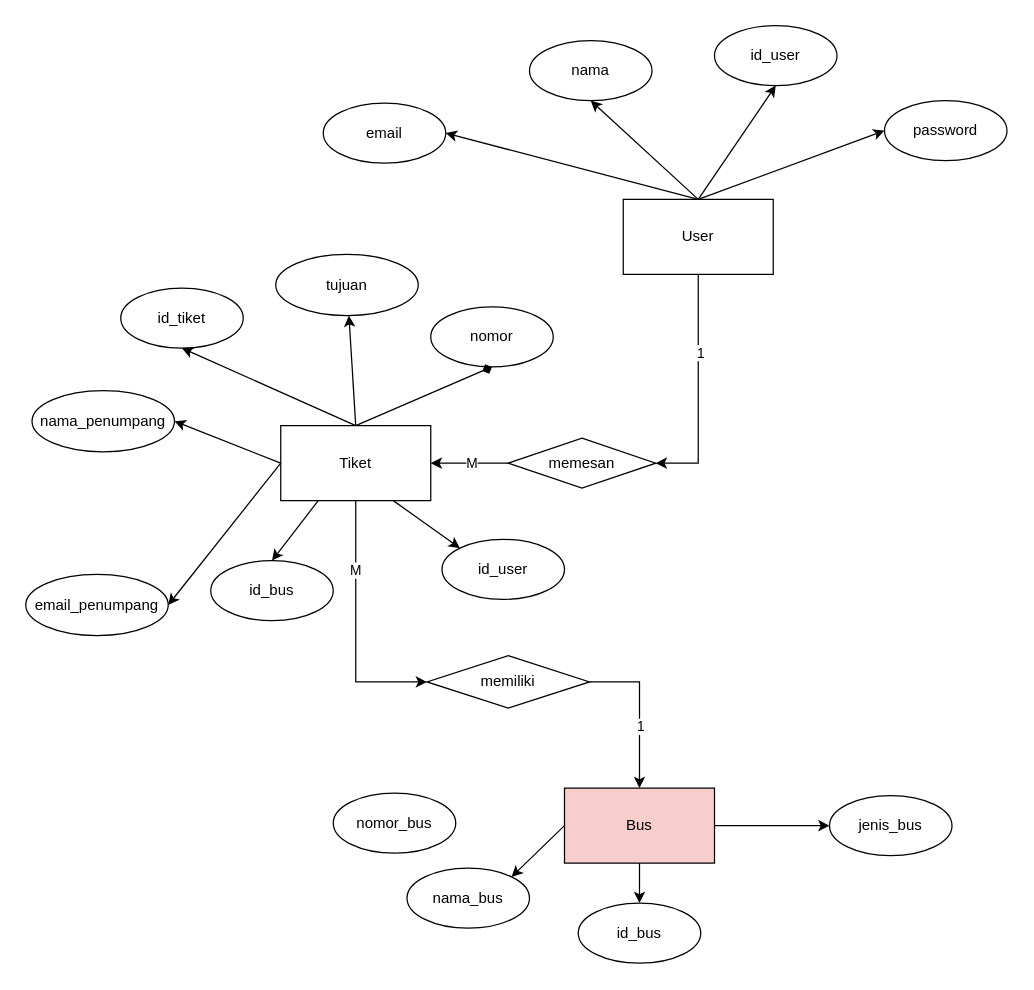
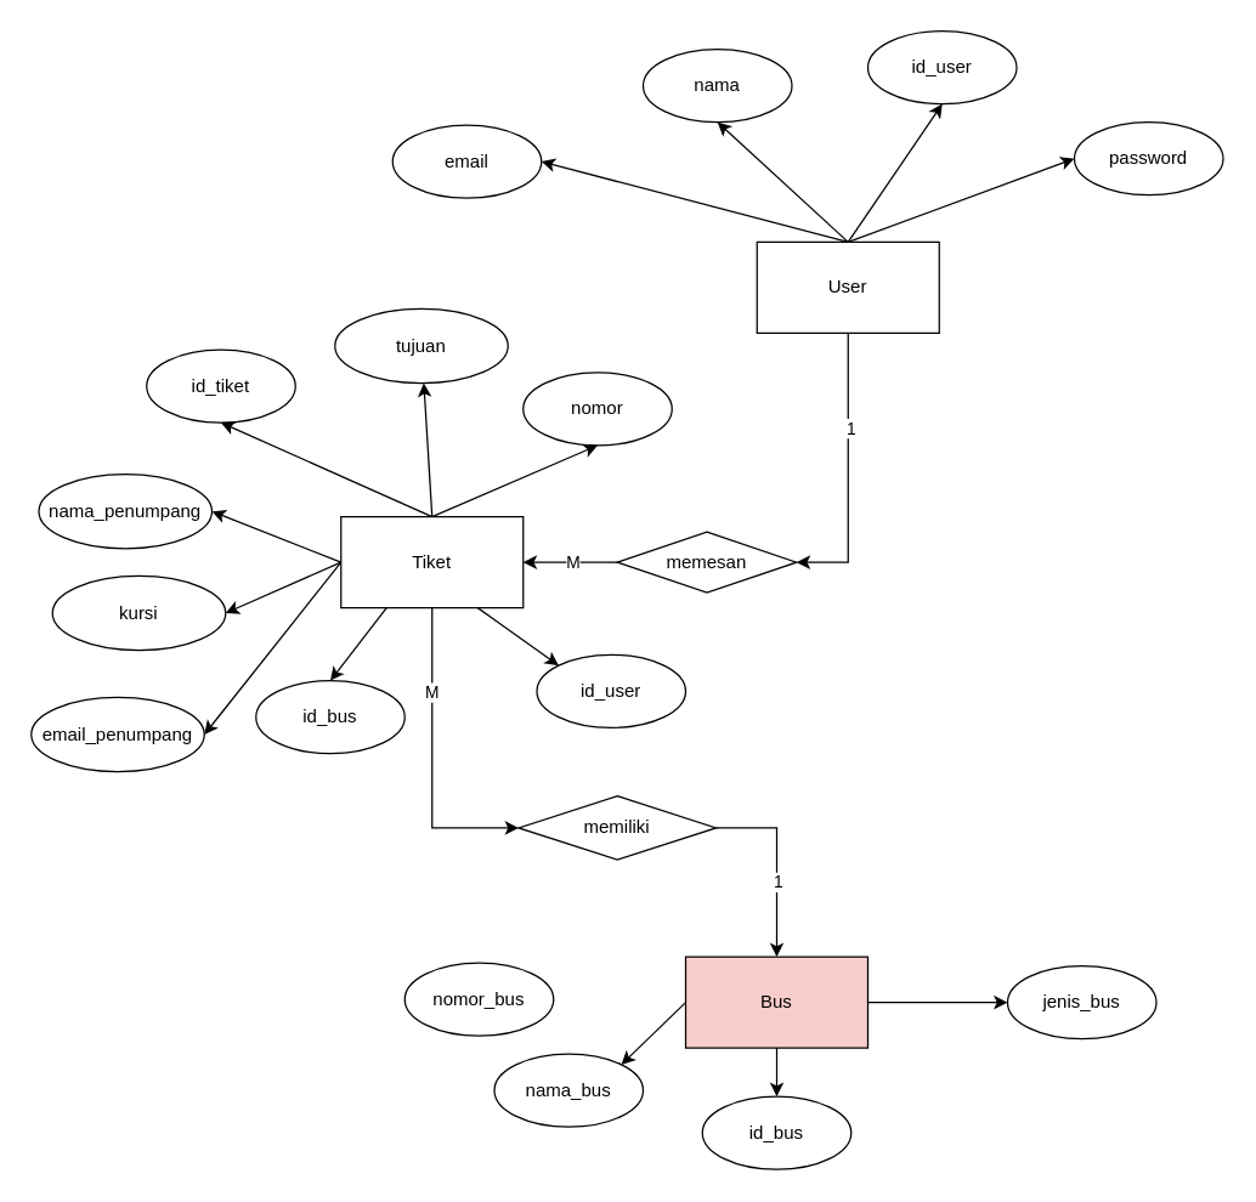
  <mxCell id="0" />
  <mxCell id="1" parent="0" />
  <mxCell id="2" value="User" style="rounded=0;whiteSpace=wrap;html=1;" parent="1" vertex="1"><mxGeometry x="498" y="159" width="120" height="60" as="geometry" /></mxCell>
  <mxCell id="3" value="Bus" style="rounded=0;whiteSpace=wrap;html=1;fillColor=#f8cecc;" parent="1" vertex="1"><mxGeometry x="451" y="630" width="120" height="60" as="geometry" /></mxCell>
  <mxCell id="4" value="id_user" style="ellipse;whiteSpace=wrap;html=1;" parent="1" vertex="1"><mxGeometry x="571" y="20" width="98" height="48" as="geometry" /></mxCell>
  <mxCell id="5" value="nama" style="ellipse;whiteSpace=wrap;html=1;" parent="1" vertex="1"><mxGeometry x="423" y="32" width="98" height="48" as="geometry" /></mxCell>
  <mxCell id="6" value="email" style="ellipse;whiteSpace=wrap;html=1;" parent="1" vertex="1"><mxGeometry x="258" y="82" width="98" height="48" as="geometry" /></mxCell>
  <mxCell id="7" value="password" style="ellipse;whiteSpace=wrap;html=1;" parent="1" vertex="1"><mxGeometry x="707" y="80" width="98" height="48" as="geometry" /></mxCell>
  <mxCell id="8" value="jenis_bus" style="ellipse;whiteSpace=wrap;html=1;" parent="1" vertex="1"><mxGeometry x="663" y="636" width="98" height="48" as="geometry" /></mxCell>
  <mxCell id="9" value="nomor_bus" style="ellipse;whiteSpace=wrap;html=1;" parent="1" vertex="1"><mxGeometry x="266" y="634" width="98" height="48" as="geometry" /></mxCell>
  <mxCell id="10" value="id_bus" style="ellipse;whiteSpace=wrap;html=1;" parent="1" vertex="1"><mxGeometry x="462" y="722" width="98" height="48" as="geometry" /></mxCell>
  <mxCell id="11" value="tujuan" style="ellipse;whiteSpace=wrap;html=1;" parent="1" vertex="1"><mxGeometry x="220" y="203" width="114" height="49" as="geometry" /></mxCell>
  <mxCell id="12" value="nomor" style="ellipse;whiteSpace=wrap;html=1;" parent="1" vertex="1"><mxGeometry x="344" y="245" width="98" height="48" as="geometry" /></mxCell>
  <mxCell id="13" value="id_tiket" style="ellipse;whiteSpace=wrap;html=1;" parent="1" vertex="1"><mxGeometry x="96" y="230" width="98" height="48" as="geometry" /></mxCell>
  <mxCell id="14" value="" style="endArrow=classic;html=1;rounded=0;entryX=0.5;entryY=1;entryDx=0;entryDy=0;exitX=0.5;exitY=0;exitDx=0;exitDy=0;" parent="1" source="2" target="4" edge="1"><mxGeometry width="50" height="50" relative="1" as="geometry"><mxPoint x="408" y="439" as="sourcePoint" /><mxPoint x="458" y="389" as="targetPoint" /></mxGeometry></mxCell>
  <mxCell id="15" value="" style="endArrow=classic;html=1;rounded=0;entryX=0.5;entryY=1;entryDx=0;entryDy=0;exitX=0.5;exitY=0;exitDx=0;exitDy=0;" parent="1" source="2" target="5" edge="1"><mxGeometry width="50" height="50" relative="1" as="geometry"><mxPoint x="539" y="129" as="sourcePoint" /><mxPoint x="576" y="115" as="targetPoint" /></mxGeometry></mxCell>
  <mxCell id="16" value="" style="endArrow=classic;html=1;rounded=0;entryX=0;entryY=0.5;entryDx=0;entryDy=0;exitX=0.5;exitY=0;exitDx=0;exitDy=0;" parent="1" source="2" target="7" edge="1"><mxGeometry width="50" height="50" relative="1" as="geometry"><mxPoint x="669" y="229" as="sourcePoint" /><mxPoint x="719" y="179" as="targetPoint" /><Array as="points" /></mxGeometry></mxCell>
  <mxCell id="17" value="" style="endArrow=classic;html=1;rounded=0;entryX=1;entryY=0.5;entryDx=0;entryDy=0;exitX=0.5;exitY=0;exitDx=0;exitDy=0;" parent="1" source="2" target="6" edge="1"><mxGeometry width="50" height="50" relative="1" as="geometry"><mxPoint x="250" y="218" as="sourcePoint" /><mxPoint x="300" y="168" as="targetPoint" /></mxGeometry></mxCell>
  <mxCell id="18" value="" style="endArrow=classic;html=1;rounded=0;entryX=0.5;entryY=1;entryDx=0;entryDy=0;exitX=0.5;exitY=0;exitDx=0;exitDy=0;" parent="1" source="31" target="13" edge="1"><mxGeometry width="50" height="50" relative="1" as="geometry"><mxPoint x="277.5" y="345" as="sourcePoint" /><mxPoint x="541" y="288" as="targetPoint" /></mxGeometry></mxCell>
- <mxCell id="19" value="" style="endArrow=diamond;html=1;rounded=0;entryX=0.5;entryY=1;entryDx=0;entryDy=0;exitX=0.5;exitY=0;exitDx=0;exitDy=0;" parent="1" source="31" target="12" edge="1"><mxGeometry width="50" height="50" relative="1" as="geometry"><mxPoint x="277.5" y="345" as="sourcePoint" /><mxPoint x="540" y="246" as="targetPoint" /></mxGeometry></mxCell>
+ <mxCell id="19" value="" style="endArrow=classic;html=1;rounded=0;entryX=0.5;entryY=1;entryDx=0;entryDy=0;exitX=0.5;exitY=0;exitDx=0;exitDy=0;" parent="1" source="31" target="12" edge="1"><mxGeometry width="50" height="50" relative="1" as="geometry"><mxPoint x="277.5" y="345" as="sourcePoint" /><mxPoint x="540" y="246" as="targetPoint" /></mxGeometry></mxCell>
  <mxCell id="20" value="" style="endArrow=classic;html=1;rounded=0;exitX=0.5;exitY=0;exitDx=0;exitDy=0;" parent="1" source="31" target="11" edge="1"><mxGeometry width="50" height="50" relative="1" as="geometry"><mxPoint x="277.5" y="345" as="sourcePoint" /><mxPoint x="606" y="317" as="targetPoint" /></mxGeometry></mxCell>
  <mxCell id="21" value="id_user" style="ellipse;whiteSpace=wrap;html=1;" parent="1" vertex="1"><mxGeometry x="353" y="431" width="98" height="48" as="geometry" /></mxCell>
  <mxCell id="22" value="" style="endArrow=classic;html=1;rounded=0;entryX=0.5;entryY=0;entryDx=0;entryDy=0;" parent="1" target="10" edge="1"><mxGeometry width="50" height="50" relative="1" as="geometry"><mxPoint x="511" y="690" as="sourcePoint" /><mxPoint x="453" y="732" as="targetPoint" /></mxGeometry></mxCell>
  <mxCell id="23" value="" style="endArrow=classic;html=1;rounded=0;exitX=1;exitY=0.5;exitDx=0;exitDy=0;entryX=0;entryY=0.5;entryDx=0;entryDy=0;" parent="1" source="3" target="8" edge="1"><mxGeometry width="50" height="50" relative="1" as="geometry"><mxPoint x="545" y="447" as="sourcePoint" /><mxPoint x="595" y="397" as="targetPoint" /></mxGeometry></mxCell>
  <mxCell id="24" value="id_bus" style="ellipse;whiteSpace=wrap;html=1;" parent="1" vertex="1"><mxGeometry x="168" y="448" width="98" height="48" as="geometry" /></mxCell>
  <mxCell id="25" value="" style="endArrow=classic;html=1;rounded=0;entryX=0.5;entryY=0;entryDx=0;entryDy=0;exitX=0.25;exitY=1;exitDx=0;exitDy=0;" parent="1" source="31" target="24" edge="1"><mxGeometry width="50" height="50" relative="1" as="geometry"><mxPoint x="248.75" y="387" as="sourcePoint" /><mxPoint x="308" y="370" as="targetPoint" /></mxGeometry></mxCell>
  <mxCell id="26" value="" style="endArrow=classic;html=1;rounded=0;entryX=0;entryY=0;entryDx=0;entryDy=0;exitX=0.75;exitY=1;exitDx=0;exitDy=0;" parent="1" source="31" target="21" edge="1"><mxGeometry width="50" height="50" relative="1" as="geometry"><mxPoint x="306.25" y="387" as="sourcePoint" /><mxPoint x="468" y="425" as="targetPoint" /></mxGeometry></mxCell>
  <mxCell id="27" value="" style="endArrow=classic;html=1;rounded=0;entryX=1;entryY=0.5;entryDx=0;entryDy=0;" parent="1" source="34" target="31" edge="1"><mxGeometry width="50" height="50" relative="1" as="geometry"><mxPoint x="533" y="308" as="sourcePoint" /><mxPoint x="335" y="373" as="targetPoint" /><Array as="points" /></mxGeometry></mxCell>
  <mxCell id="28" value="M" style="edgeLabel;html=1;align=center;verticalAlign=middle;resizable=0;points=[];" parent="27" vertex="1" connectable="0"><mxGeometry x="-0.044" y="-1" relative="1" as="geometry"><mxPoint as="offset" /></mxGeometry></mxCell>
  <mxCell id="29" value="" style="endArrow=classic;html=1;rounded=0;entryX=0.5;entryY=0;entryDx=0;entryDy=0;exitX=1;exitY=0.5;exitDx=0;exitDy=0;" parent="1" source="37" target="3" edge="1"><mxGeometry width="50" height="50" relative="1" as="geometry"><mxPoint x="277.5" y="401" as="sourcePoint" /><mxPoint x="269" y="520" as="targetPoint" /><Array as="points"><mxPoint x="511" y="545" /></Array></mxGeometry></mxCell>
  <mxCell id="30" value="1" style="edgeLabel;html=1;align=center;verticalAlign=middle;resizable=0;points=[];" parent="29" vertex="1" connectable="0"><mxGeometry x="0.202" relative="1" as="geometry"><mxPoint as="offset" /></mxGeometry></mxCell>
  <mxCell id="31" value="Tiket" style="rounded=0;whiteSpace=wrap;html=1;" parent="1" vertex="1"><mxGeometry x="224" y="340" width="120" height="60" as="geometry" /></mxCell>
  <mxCell id="32" value="" style="endArrow=classic;html=1;rounded=0;entryX=1;entryY=0.5;entryDx=0;entryDy=0;" parent="1" source="2" target="34" edge="1"><mxGeometry width="50" height="50" relative="1" as="geometry"><mxPoint x="558" y="219" as="sourcePoint" /><mxPoint x="344" y="370" as="targetPoint" /><Array as="points"><mxPoint x="558" y="370" /></Array></mxGeometry></mxCell>
  <mxCell id="33" value="1" style="edgeLabel;html=1;align=center;verticalAlign=middle;resizable=0;points=[];" parent="32" vertex="1" connectable="0"><mxGeometry x="-0.335" y="1" relative="1" as="geometry"><mxPoint as="offset" /></mxGeometry></mxCell>
  <mxCell id="34" value="memesan" style="rhombus;whiteSpace=wrap;html=1;" parent="1" vertex="1"><mxGeometry x="406" y="350" width="118" height="40" as="geometry" /></mxCell>
  <mxCell id="35" value="" style="endArrow=classic;html=1;rounded=0;entryX=0;entryY=0.5;entryDx=0;entryDy=0;exitX=0.5;exitY=1;exitDx=0;exitDy=0;" parent="1" source="31" target="37" edge="1"><mxGeometry width="50" height="50" relative="1" as="geometry"><mxPoint x="284" y="400" as="sourcePoint" /><mxPoint x="511" y="630" as="targetPoint" /><Array as="points"><mxPoint x="284" y="545" /></Array></mxGeometry></mxCell>
  <mxCell id="36" value="M" style="edgeLabel;html=1;align=center;verticalAlign=middle;resizable=0;points=[];" parent="35" vertex="1" connectable="0"><mxGeometry x="-0.46" y="-1" relative="1" as="geometry"><mxPoint as="offset" /></mxGeometry></mxCell>
  <mxCell id="37" value="memiliki" style="rhombus;whiteSpace=wrap;html=1;" parent="1" vertex="1"><mxGeometry x="341" y="524" width="130" height="42" as="geometry" /></mxCell>
  <mxCell id="38" value="nama_penumpang" style="ellipse;whiteSpace=wrap;html=1;" vertex="1" parent="1"><mxGeometry x="25" y="312" width="114" height="49" as="geometry" /></mxCell>
+ <mxCell id="39" value="kursi" style="ellipse;whiteSpace=wrap;html=1;" vertex="1" parent="1"><mxGeometry x="34" y="379" width="114" height="49" as="geometry" /></mxCell>
  <mxCell id="40" value="email_penumpang" style="ellipse;whiteSpace=wrap;html=1;" vertex="1" parent="1"><mxGeometry x="20" y="459" width="114" height="49" as="geometry" /></mxCell>
  <mxCell id="41" value="" style="endArrow=classic;html=1;rounded=0;entryX=1;entryY=0.5;entryDx=0;entryDy=0;exitX=0;exitY=0.5;exitDx=0;exitDy=0;" edge="1" parent="1" source="31" target="38"><mxGeometry width="50" height="50" relative="1" as="geometry"><mxPoint x="146" y="399" as="sourcePoint" /><mxPoint x="196" y="349" as="targetPoint" /></mxGeometry></mxCell>
+ <mxCell id="42" value="" style="endArrow=classic;html=1;rounded=0;entryX=1;entryY=0.5;entryDx=0;entryDy=0;exitX=0;exitY=0.5;exitDx=0;exitDy=0;" edge="1" parent="1" source="31" target="39"><mxGeometry width="50" height="50" relative="1" as="geometry"><mxPoint x="54" y="439" as="sourcePoint" /><mxPoint x="104" y="389" as="targetPoint" /></mxGeometry></mxCell>
  <mxCell id="43" value="" style="endArrow=classic;html=1;rounded=0;entryX=1;entryY=0.5;entryDx=0;entryDy=0;exitX=0;exitY=0.5;exitDx=0;exitDy=0;" edge="1" parent="1" source="31" target="40"><mxGeometry width="50" height="50" relative="1" as="geometry"><mxPoint x="67" y="422" as="sourcePoint" /><mxPoint x="117" y="372" as="targetPoint" /></mxGeometry></mxCell>
  <mxCell id="44" value="nama_bus" style="ellipse;whiteSpace=wrap;html=1;" vertex="1" parent="1"><mxGeometry x="325" y="694" width="98" height="48" as="geometry" /></mxCell>
  <mxCell id="45" value="" style="endArrow=classic;html=1;rounded=0;entryX=1;entryY=0;entryDx=0;entryDy=0;exitX=0;exitY=0.5;exitDx=0;exitDy=0;" edge="1" parent="1" source="3" target="44"><mxGeometry width="50" height="50" relative="1" as="geometry"><mxPoint x="75" y="702" as="sourcePoint" /><mxPoint x="125" y="652" as="targetPoint" /></mxGeometry></mxCell>
